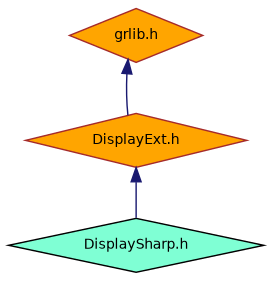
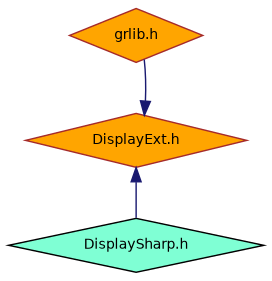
  digraph {
    node [color=brown fillcolor=orange fontname=Helvetica fontsize=10 shape=diamond style=filled]
    edge [color=midnightblue dir=back fontname=Helvetica fontsize=10 labelfontname=Helvetica labelfontsize=10 style=solid]
    n1 [fontcolor=black height=0.2 label="grlib.h" width=0.4]
    n2 [height=0.2 label="DisplayExt.h" width=0.4]
    n3 [color=black fillcolor=aquamarine height=0.2 label="DisplaySharp.h" width=0.4]
-   n1 -> n2
+   n2 -> n1
    n2 -> n3
  }
